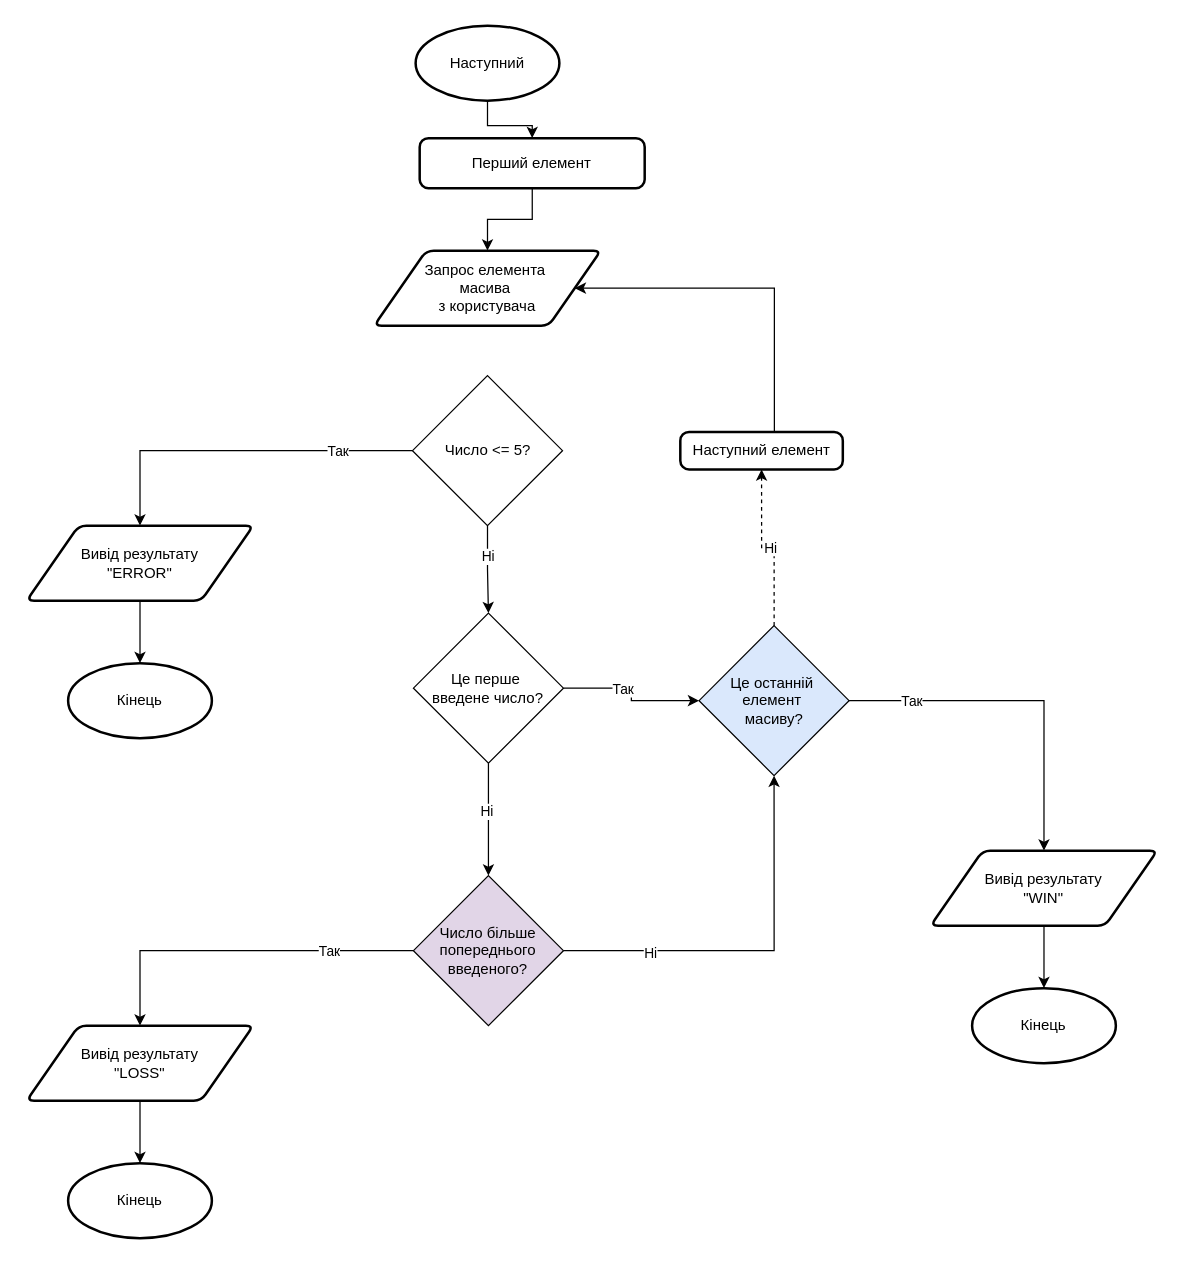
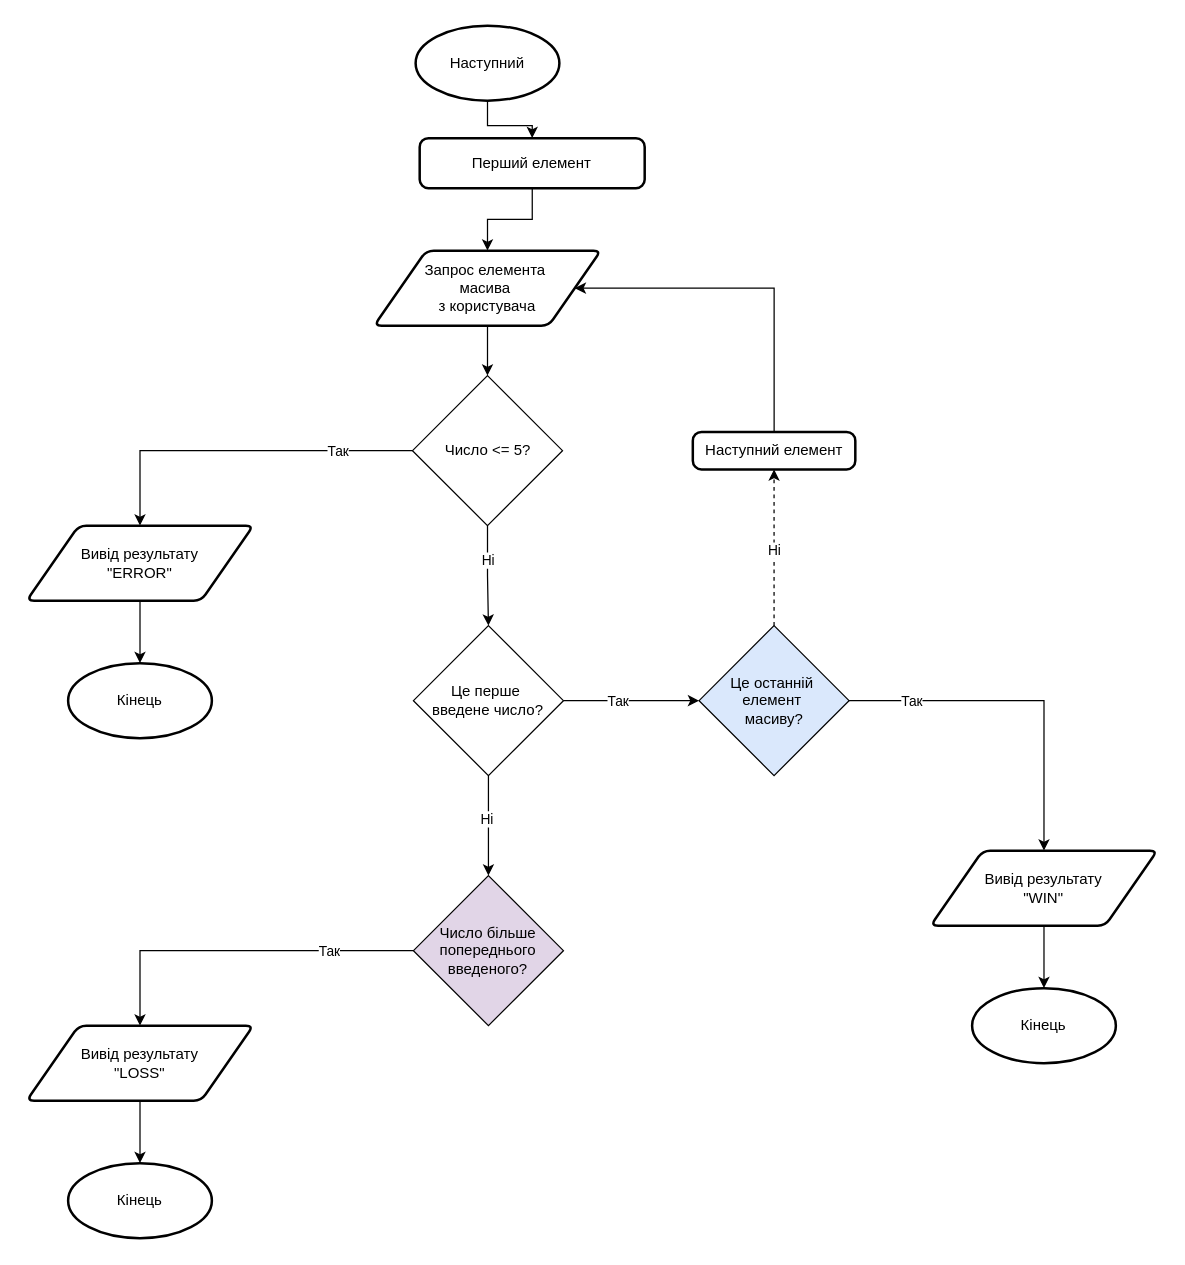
  <mxCell id="0" />
  <mxCell id="1" parent="0" />
  <mxCell id="2" style="edgeStyle=orthogonalEdgeStyle;rounded=0;orthogonalLoop=1;jettySize=auto;html=1;entryX=0.5;entryY=0;entryDx=0;entryDy=0;" parent="1" source="8" target="5" edge="1"><mxGeometry relative="1" as="geometry" /></mxCell>
  <mxCell id="3" value="Наступний" style="strokeWidth=2;html=1;shape=mxgraph.flowchart.start_1;whiteSpace=wrap;" parent="1" vertex="1"><mxGeometry x="332" y="20" width="115" height="60" as="geometry" /></mxCell>
+ <mxCell id="4" style="edgeStyle=orthogonalEdgeStyle;rounded=0;orthogonalLoop=1;jettySize=auto;html=1;entryX=0.5;entryY=0;entryDx=0;entryDy=0;" edge="1" parent="1" source="5" target="13"><mxGeometry relative="1" as="geometry" /></mxCell>
  <mxCell id="5" value="Запрос елемента&amp;nbsp;&lt;div&gt;масива&lt;span style=&quot;background-color: initial;&quot;&gt;&amp;nbsp;&lt;/span&gt;&lt;div&gt;з&amp;nbsp;&lt;span style=&quot;background-color: initial;&quot;&gt;користувача&lt;/span&gt;&lt;/div&gt;&lt;/div&gt;" style="shape=parallelogram;html=1;strokeWidth=2;perimeter=parallelogramPerimeter;whiteSpace=wrap;rounded=1;arcSize=12;size=0.23;" parent="1" vertex="1"><mxGeometry x="298.81" y="200" width="181.38" height="60" as="geometry" /></mxCell>
  <mxCell id="6" value="Кінець" style="strokeWidth=2;html=1;shape=mxgraph.flowchart.start_1;whiteSpace=wrap;" parent="1" vertex="1"><mxGeometry x="54" y="530" width="115" height="60" as="geometry" /></mxCell>
  <mxCell id="7" value="" style="edgeStyle=orthogonalEdgeStyle;rounded=0;orthogonalLoop=1;jettySize=auto;html=1;entryX=0.5;entryY=0;entryDx=0;entryDy=0;" edge="1" parent="1" source="3" target="8"><mxGeometry relative="1" as="geometry"><mxPoint x="390" as="sourcePoint" y="80" /><mxPoint x="390" y="210" as="targetPoint" /></mxGeometry></mxCell>
  <mxCell id="8" value="Перший елемент" style="rounded=1;whiteSpace=wrap;html=1;absoluteArcSize=1;arcSize=14;strokeWidth=2;" vertex="1" parent="1"><mxGeometry x="335.25" y="110" width="180" height="40" as="geometry" /></mxCell>
  <mxCell id="9" style="edgeStyle=orthogonalEdgeStyle;rounded=0;orthogonalLoop=1;jettySize=auto;html=1;entryX=0.5;entryY=0;entryDx=0;entryDy=0;" edge="1" parent="1" source="13" target="24"><mxGeometry relative="1" as="geometry" /></mxCell>
  <mxCell id="10" value="Так" style="edgeLabel;html=1;align=center;verticalAlign=middle;resizable=0;points=[];" vertex="1" connectable="0" parent="9"><mxGeometry x="-0.57" y="-2" relative="1" as="geometry"><mxPoint y="2" as="offset" /></mxGeometry></mxCell>
  <mxCell id="11" style="edgeStyle=orthogonalEdgeStyle;rounded=0;orthogonalLoop=1;jettySize=auto;html=1;entryX=0.5;entryY=0;entryDx=0;entryDy=0;" edge="1" parent="1" source="13" target="18"><mxGeometry relative="1" as="geometry" /></mxCell>
  <mxCell id="12" value="Ні" style="edgeLabel;html=1;align=center;verticalAlign=middle;resizable=0;points=[];" vertex="1" connectable="0" parent="11"><mxGeometry x="-0.32" relative="1" as="geometry"><mxPoint as="offset" /></mxGeometry></mxCell>
  <mxCell id="13" value="Число &amp;lt;= 5?" style="rhombus;whiteSpace=wrap;html=1;" vertex="1" parent="1"><mxGeometry x="329.5" y="300" width="120" height="120" as="geometry" /></mxCell>
  <mxCell id="14" style="edgeStyle=orthogonalEdgeStyle;rounded=0;orthogonalLoop=1;jettySize=auto;html=1;entryX=0.5;entryY=0;entryDx=0;entryDy=0;" edge="1" parent="1" source="18" target="23"><mxGeometry relative="1" as="geometry" /></mxCell>
  <mxCell id="15" value="Ні" style="edgeLabel;html=1;align=center;verticalAlign=middle;resizable=0;points=[];" vertex="1" connectable="0" parent="14"><mxGeometry x="-0.148" y="-2" relative="1" as="geometry"><mxPoint as="offset" /></mxGeometry></mxCell>
  <mxCell id="16" style="edgeStyle=orthogonalEdgeStyle;rounded=0;orthogonalLoop=1;jettySize=auto;html=1;entryX=0;entryY=0.5;entryDx=0;entryDy=0;" edge="1" parent="1" source="18" target="32"><mxGeometry relative="1" as="geometry" /></mxCell>
  <mxCell id="17" value="Так" style="edgeLabel;html=1;align=center;verticalAlign=middle;resizable=0;points=[];" vertex="1" connectable="0" parent="16"><mxGeometry x="-0.212" y="1" relative="1" as="geometry"><mxPoint y="1" as="offset" /></mxGeometry></mxCell>
- <mxCell id="18" value="Це перше&amp;nbsp;&lt;div&gt;введене&amp;nbsp;&lt;span style=&quot;background-color: initial;&quot;&gt;число?&lt;/span&gt;&lt;/div&gt;" style="rhombus;whiteSpace=wrap;html=1;" vertex="1" parent="1"><mxGeometry x="330.25" y="490" width="120" height="120" as="geometry" /></mxCell>
- <mxCell id="19" style="edgeStyle=orthogonalEdgeStyle;rounded=0;orthogonalLoop=1;jettySize=auto;html=1;entryX=0.5;entryY=1;entryDx=0;entryDy=0;" edge="1" parent="1" source="23" target="32"><mxGeometry relative="1" as="geometry" /></mxCell>
- <mxCell id="20" value="Ні" style="edgeLabel;html=1;align=center;verticalAlign=middle;resizable=0;points=[];" vertex="1" connectable="0" parent="19"><mxGeometry x="-0.554" y="-1" relative="1" as="geometry"><mxPoint as="offset" /></mxGeometry></mxCell>
+ <mxCell id="18" value="Це перше&amp;nbsp;&lt;div&gt;введене&amp;nbsp;&lt;span style=&quot;background-color: initial;&quot;&gt;число?&lt;/span&gt;&lt;/div&gt;" style="rhombus;whiteSpace=wrap;html=1;" vertex="1" parent="1"><mxGeometry x="330.25" y="500" width="120" height="120" as="geometry" /></mxCell>
  <mxCell id="21" style="edgeStyle=orthogonalEdgeStyle;rounded=0;orthogonalLoop=1;jettySize=auto;html=1;entryX=0.5;entryY=0;entryDx=0;entryDy=0;" edge="1" parent="1" source="23" target="34"><mxGeometry relative="1" as="geometry" /></mxCell>
  <mxCell id="22" value="Так" style="edgeLabel;html=1;align=center;verticalAlign=middle;resizable=0;points=[];" vertex="1" connectable="0" parent="21"><mxGeometry x="-0.513" relative="1" as="geometry"><mxPoint as="offset" /></mxGeometry></mxCell>
  <mxCell id="23" value="Число більше попереднього&lt;div&gt;введеного?&lt;/div&gt;" style="rhombus;whiteSpace=wrap;html=1;fillColor=#e1d5e7;" vertex="1" parent="1"><mxGeometry x="330.25" y="700" width="120" height="120" as="geometry" /></mxCell>
  <mxCell id="24" value="Вивід результату&lt;div&gt;&quot;ERROR&quot;&lt;/div&gt;" style="shape=parallelogram;html=1;strokeWidth=2;perimeter=parallelogramPerimeter;whiteSpace=wrap;rounded=1;arcSize=12;size=0.23;" vertex="1" parent="1"><mxGeometry x="20.81" y="420" width="181.38" height="60" as="geometry" /></mxCell>
  <mxCell id="25" style="edgeStyle=orthogonalEdgeStyle;rounded=0;orthogonalLoop=1;jettySize=auto;html=1;entryX=0.5;entryY=0;entryDx=0;entryDy=0;entryPerimeter=0;" edge="1" parent="1" source="24" target="6"><mxGeometry relative="1" as="geometry" /></mxCell>
  <mxCell id="26" style="edgeStyle=orthogonalEdgeStyle;rounded=0;orthogonalLoop=1;jettySize=auto;html=1;entryX=1;entryY=0.5;entryDx=0;entryDy=0;" edge="1" parent="1" source="27" target="5"><mxGeometry relative="1" as="geometry"><Array as="points"><mxPoint x="619" y="230" /></Array></mxGeometry></mxCell>
- <mxCell id="27" value="Наступний елемент" style="rounded=1;whiteSpace=wrap;html=1;absoluteArcSize=1;arcSize=14;strokeWidth=2;" vertex="1" parent="1"><mxGeometry x="543.75" y="345" width="130" height="30" as="geometry" /></mxCell>
+ <mxCell id="27" value="Наступний елемент" style="rounded=1;whiteSpace=wrap;html=1;absoluteArcSize=1;arcSize=14;strokeWidth=2;" vertex="1" parent="1"><mxGeometry x="553.75" y="345" width="130" height="30" as="geometry" /></mxCell>
  <mxCell id="28" style="edgeStyle=orthogonalEdgeStyle;rounded=0;orthogonalLoop=1;jettySize=auto;html=1;entryX=0.5;entryY=1;entryDx=0;entryDy=0;dashed=1;" edge="1" parent="1" source="32" target="27"><mxGeometry relative="1" as="geometry" /></mxCell>
  <mxCell id="29" value="Ні" style="edgeLabel;html=1;align=center;verticalAlign=middle;resizable=0;points=[];" vertex="1" connectable="0" parent="28"><mxGeometry x="-0.021" relative="1" as="geometry"><mxPoint as="offset" /></mxGeometry></mxCell>
  <mxCell id="30" style="edgeStyle=orthogonalEdgeStyle;rounded=0;orthogonalLoop=1;jettySize=auto;html=1;entryX=0.5;entryY=0;entryDx=0;entryDy=0;" edge="1" parent="1" source="32" target="37"><mxGeometry relative="1" as="geometry" /></mxCell>
  <mxCell id="31" value="Так" style="edgeLabel;html=1;align=center;verticalAlign=middle;resizable=0;points=[];" vertex="1" connectable="0" parent="30"><mxGeometry x="-0.639" y="2" relative="1" as="geometry"><mxPoint y="2" as="offset" /></mxGeometry></mxCell>
  <mxCell id="32" value="Це останній&amp;nbsp;&lt;div&gt;елемент&amp;nbsp;&lt;/div&gt;&lt;div&gt;масиву?&lt;/div&gt;" style="rhombus;whiteSpace=wrap;html=1;fillColor=#dae8fc;" vertex="1" parent="1"><mxGeometry x="558.75" y="500" width="120" height="120" as="geometry" /></mxCell>
  <mxCell id="33" value="Кінець" style="strokeWidth=2;html=1;shape=mxgraph.flowchart.start_1;whiteSpace=wrap;" vertex="1" parent="1"><mxGeometry x="54" y="930" width="115" height="60" as="geometry" /></mxCell>
  <mxCell id="34" value="Вивід результату&lt;div&gt;&quot;LOSS&quot;&lt;/div&gt;" style="shape=parallelogram;html=1;strokeWidth=2;perimeter=parallelogramPerimeter;whiteSpace=wrap;rounded=1;arcSize=12;size=0.23;" vertex="1" parent="1"><mxGeometry x="20.81" y="820" width="181.38" height="60" as="geometry" /></mxCell>
  <mxCell id="35" style="edgeStyle=orthogonalEdgeStyle;rounded=0;orthogonalLoop=1;jettySize=auto;html=1;entryX=0.5;entryY=0;entryDx=0;entryDy=0;entryPerimeter=0;" edge="1" parent="1" source="34" target="33"><mxGeometry relative="1" as="geometry" /></mxCell>
  <mxCell id="36" value="Кінець" style="strokeWidth=2;html=1;shape=mxgraph.flowchart.start_1;whiteSpace=wrap;" vertex="1" parent="1"><mxGeometry x="777.19" y="790" width="115" height="60" as="geometry" /></mxCell>
  <mxCell id="37" value="Вивід результату&lt;div&gt;&quot;WIN&quot;&lt;/div&gt;" style="shape=parallelogram;html=1;strokeWidth=2;perimeter=parallelogramPerimeter;whiteSpace=wrap;rounded=1;arcSize=12;size=0.23;" vertex="1" parent="1"><mxGeometry x="744" y="680" width="181.38" height="60" as="geometry" /></mxCell>
  <mxCell id="38" style="edgeStyle=orthogonalEdgeStyle;rounded=0;orthogonalLoop=1;jettySize=auto;html=1;entryX=0.5;entryY=0;entryDx=0;entryDy=0;entryPerimeter=0;" edge="1" parent="1" source="37" target="36"><mxGeometry relative="1" as="geometry" /></mxCell>
